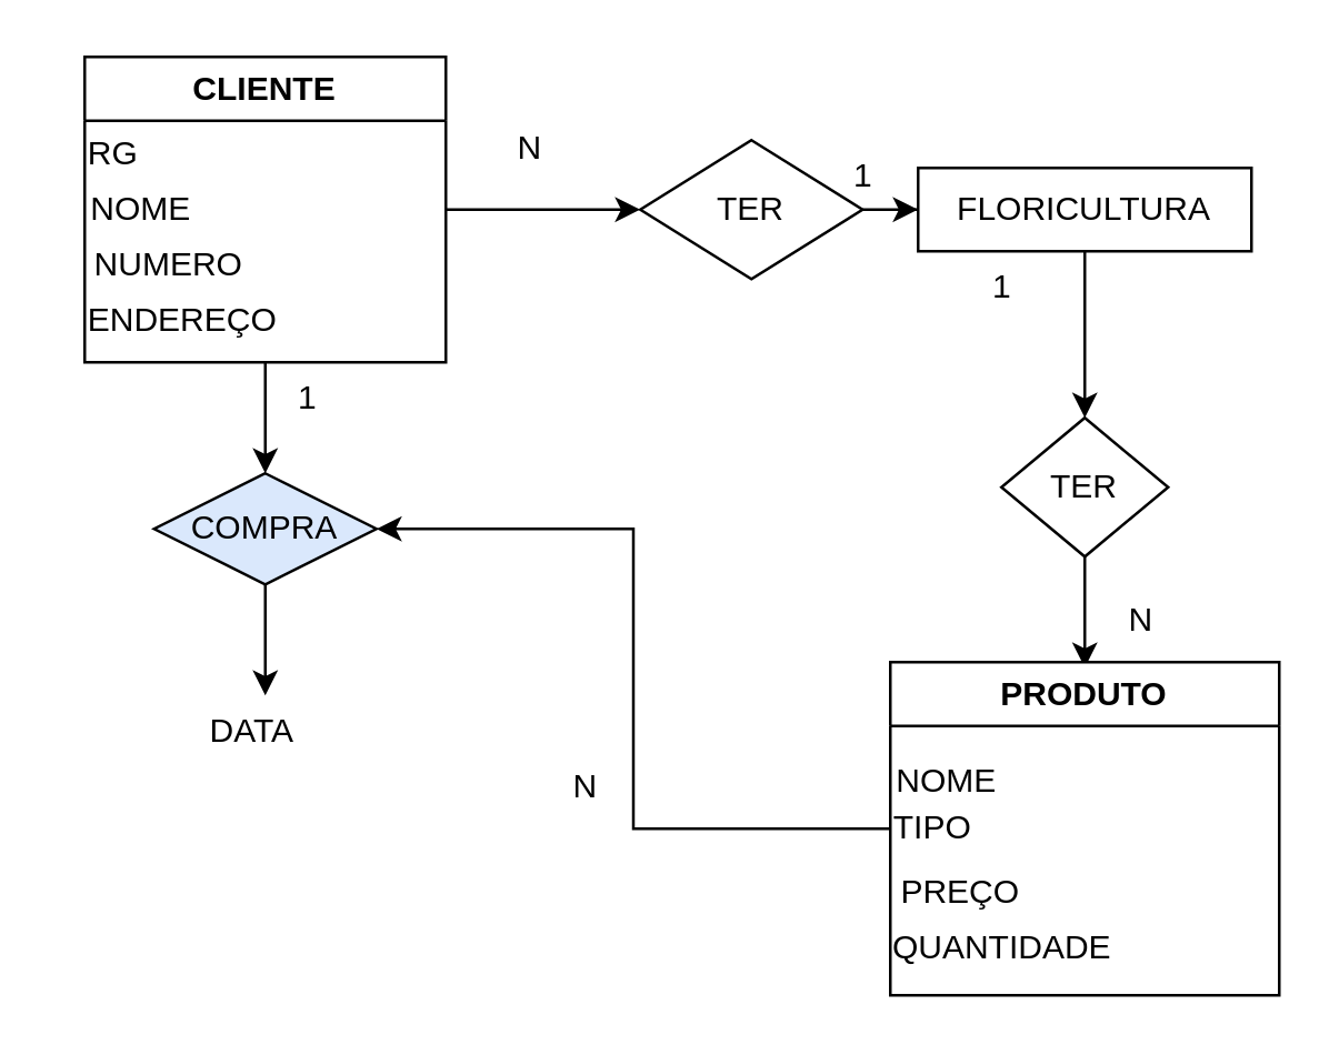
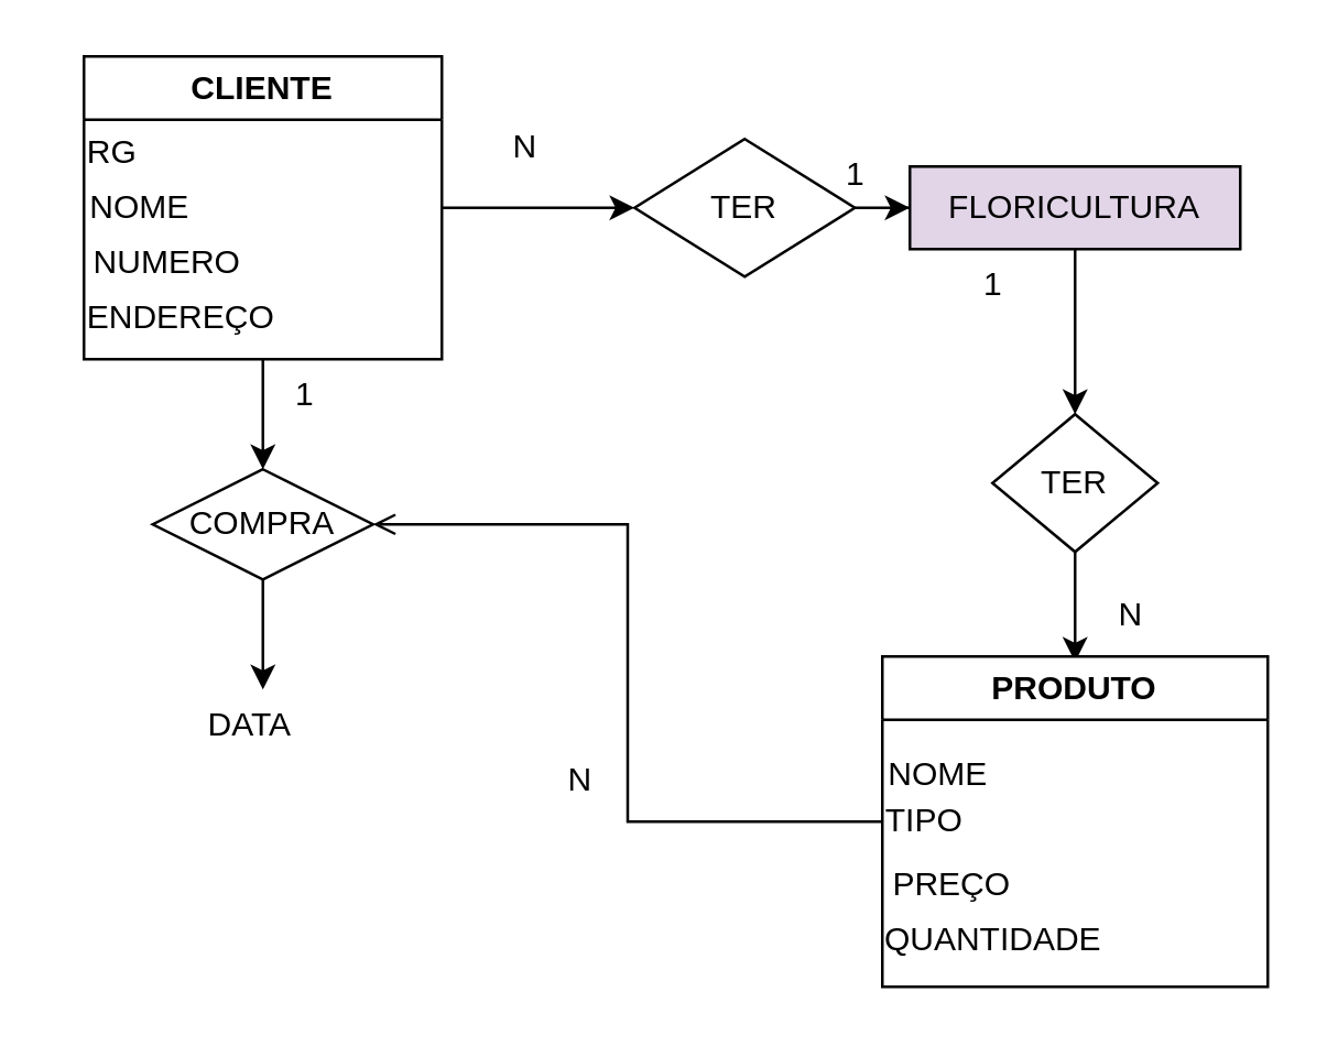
  <mxCell id="0" />
  <mxCell id="1" parent="0" />
  <mxCell id="2" style="edgeStyle=orthogonalEdgeStyle;rounded=0;orthogonalLoop=1;jettySize=auto;html=1;exitX=1;exitY=0.5;exitDx=0;exitDy=0;" edge="1" parent="1" source="4" target="10"><mxGeometry relative="1" as="geometry"><mxPoint x="270" y="75" as="targetPoint" /></mxGeometry></mxCell>
  <mxCell id="3" style="edgeStyle=orthogonalEdgeStyle;rounded=0;orthogonalLoop=1;jettySize=auto;html=1;exitX=0.5;exitY=1;exitDx=0;exitDy=0;" edge="1" parent="1" source="4"><mxGeometry relative="1" as="geometry"><mxPoint x="95" y="170" as="targetPoint" /></mxGeometry></mxCell>
  <mxCell id="4" value="CLIENTE" style="swimlane;whiteSpace=wrap;html=1;" vertex="1" parent="1"><mxGeometry x="30" y="20" width="130" height="110" as="geometry" /></mxCell>
  <mxCell id="5" value="&lt;div&gt;RG&lt;/div&gt;" style="text;html=1;align=center;verticalAlign=middle;resizable=0;points=[];autosize=1;strokeColor=none;fillColor=none;" vertex="1" parent="4"><mxGeometry x="-10" y="20" width="40" height="30" as="geometry" /></mxCell>
  <mxCell id="6" value="NOME" style="text;html=1;align=center;verticalAlign=middle;resizable=0;points=[];autosize=1;strokeColor=none;fillColor=none;" vertex="1" parent="4"><mxGeometry x="-10" y="40" width="60" height="30" as="geometry" /></mxCell>
  <mxCell id="7" value="NUMERO" style="text;html=1;align=center;verticalAlign=middle;resizable=0;points=[];autosize=1;strokeColor=none;fillColor=none;" vertex="1" parent="4"><mxGeometry x="-10" y="60" width="80" height="30" as="geometry" /></mxCell>
  <mxCell id="8" value="ENDEREÇO" style="text;html=1;align=center;verticalAlign=middle;resizable=0;points=[];autosize=1;strokeColor=none;fillColor=none;" vertex="1" parent="4"><mxGeometry x="-10" y="80" width="90" height="30" as="geometry" /></mxCell>
  <mxCell id="9" style="edgeStyle=orthogonalEdgeStyle;rounded=0;orthogonalLoop=1;jettySize=auto;html=1;exitX=1;exitY=0.5;exitDx=0;exitDy=0;" edge="1" parent="1" source="10" target="12"><mxGeometry relative="1" as="geometry"><mxPoint x="390" y="75" as="targetPoint" /></mxGeometry></mxCell>
  <mxCell id="10" value="TER" style="rhombus;whiteSpace=wrap;html=1;" vertex="1" parent="1"><mxGeometry x="230" y="50" width="80" height="50" as="geometry" /></mxCell>
  <mxCell id="11" style="edgeStyle=orthogonalEdgeStyle;rounded=0;orthogonalLoop=1;jettySize=auto;html=1;exitX=0.5;exitY=1;exitDx=0;exitDy=0;" edge="1" parent="1" source="12"><mxGeometry relative="1" as="geometry"><mxPoint x="390" y="150" as="targetPoint" /></mxGeometry></mxCell>
- <mxCell id="12" value="FLORICULTURA" style="rounded=0;whiteSpace=wrap;html=1;" vertex="1" parent="1"><mxGeometry x="330" y="60" width="120" height="30" as="geometry" /></mxCell>
+ <mxCell id="12" value="FLORICULTURA" style="rounded=0;whiteSpace=wrap;html=1;fillColor=#e1d5e7;" vertex="1" parent="1"><mxGeometry x="330" y="60" width="120" height="30" as="geometry" /></mxCell>
  <mxCell id="13" style="edgeStyle=orthogonalEdgeStyle;rounded=0;orthogonalLoop=1;jettySize=auto;html=1;exitX=0.5;exitY=1;exitDx=0;exitDy=0;" edge="1" parent="1" source="14"><mxGeometry relative="1" as="geometry"><mxPoint x="390" y="240" as="targetPoint" /></mxGeometry></mxCell>
  <mxCell id="14" value="TER" style="rhombus;whiteSpace=wrap;html=1;" vertex="1" parent="1"><mxGeometry x="360" y="150" width="60" height="50" as="geometry" /></mxCell>
- <mxCell id="15" style="edgeStyle=orthogonalEdgeStyle;rounded=0;orthogonalLoop=1;jettySize=auto;html=1;exitX=0;exitY=0.5;exitDx=0;exitDy=0;entryX=1;entryY=0.5;entryDx=0;entryDy=0;" edge="1" parent="1" source="16" target="22"><mxGeometry relative="1" as="geometry" /></mxCell>
+ <mxCell id="15" style="edgeStyle=orthogonalEdgeStyle;rounded=0;orthogonalLoop=1;jettySize=auto;html=1;exitX=0;exitY=0.5;exitDx=0;exitDy=0;entryX=1;entryY=0.5;entryDx=0;entryDy=0;endArrow=open;" edge="1" parent="1" source="16" target="22"><mxGeometry relative="1" as="geometry" /></mxCell>
  <mxCell id="16" value="PRODUTO" style="swimlane;whiteSpace=wrap;html=1;" vertex="1" parent="1"><mxGeometry x="320" y="238" width="140" height="120" as="geometry" /></mxCell>
  <mxCell id="17" value="TIPO" style="text;html=1;align=center;verticalAlign=middle;resizable=0;points=[];autosize=1;strokeColor=none;fillColor=none;" vertex="1" parent="16"><mxGeometry x="-10" y="45" width="50" height="30" as="geometry" /></mxCell>
  <mxCell id="18" value="QUANTIDADE" style="text;html=1;align=center;verticalAlign=middle;resizable=0;points=[];autosize=1;strokeColor=none;fillColor=none;" vertex="1" parent="16"><mxGeometry x="-10" y="88" width="100" height="30" as="geometry" /></mxCell>
  <mxCell id="19" value="PREÇO" style="text;html=1;align=center;verticalAlign=middle;resizable=0;points=[];autosize=1;strokeColor=none;fillColor=none;" vertex="1" parent="16"><mxGeometry x="-10" y="68" width="70" height="30" as="geometry" /></mxCell>
  <mxCell id="20" value="NOME" style="text;html=1;align=center;verticalAlign=middle;resizable=0;points=[];autosize=1;strokeColor=none;fillColor=none;" vertex="1" parent="16"><mxGeometry x="-10" y="28" width="60" height="30" as="geometry" /></mxCell>
  <mxCell id="21" style="edgeStyle=orthogonalEdgeStyle;rounded=0;orthogonalLoop=1;jettySize=auto;html=1;exitX=0.5;exitY=1;exitDx=0;exitDy=0;" edge="1" parent="1" source="22"><mxGeometry relative="1" as="geometry"><mxPoint x="95" y="250" as="targetPoint" /></mxGeometry></mxCell>
- <mxCell id="22" value="COMPRA" style="rhombus;whiteSpace=wrap;html=1;fillColor=#dae8fc;" vertex="1" parent="1"><mxGeometry x="55" y="170" width="80" height="40" as="geometry" /></mxCell>
+ <mxCell id="22" value="COMPRA" style="rhombus;whiteSpace=wrap;html=1;" vertex="1" parent="1"><mxGeometry x="55" y="170" width="80" height="40" as="geometry" /></mxCell>
  <mxCell id="23" value="1" style="text;html=1;align=center;verticalAlign=middle;resizable=0;points=[];autosize=1;strokeColor=none;fillColor=none;" vertex="1" parent="1"><mxGeometry x="95" y="128" width="30" height="30" as="geometry" /></mxCell>
  <mxCell id="24" value="N" style="text;html=1;align=center;verticalAlign=middle;resizable=0;points=[];autosize=1;strokeColor=none;fillColor=none;" vertex="1" parent="1"><mxGeometry x="195" y="268" width="30" height="30" as="geometry" /></mxCell>
  <mxCell id="25" value="N" style="text;html=1;align=center;verticalAlign=middle;resizable=0;points=[];autosize=1;strokeColor=none;fillColor=none;" vertex="1" parent="1"><mxGeometry x="395" y="208" width="30" height="30" as="geometry" /></mxCell>
  <mxCell id="26" value="1" style="text;html=1;align=center;verticalAlign=middle;resizable=0;points=[];autosize=1;strokeColor=none;fillColor=none;" vertex="1" parent="1"><mxGeometry x="345" y="88" width="30" height="30" as="geometry" /></mxCell>
  <mxCell id="27" value="1" style="text;html=1;align=center;verticalAlign=middle;resizable=0;points=[];autosize=1;strokeColor=none;fillColor=none;" vertex="1" parent="1"><mxGeometry x="295" y="48" width="30" height="30" as="geometry" /></mxCell>
  <mxCell id="28" value="N" style="text;html=1;align=center;verticalAlign=middle;resizable=0;points=[];autosize=1;strokeColor=none;fillColor=none;" vertex="1" parent="1"><mxGeometry x="175" y="38" width="30" height="30" as="geometry" /></mxCell>
  <mxCell id="29" value="DATA" style="text;html=1;align=center;verticalAlign=middle;resizable=0;points=[];autosize=1;strokeColor=none;fillColor=none;" vertex="1" parent="1"><mxGeometry x="65" y="248" width="50" height="30" as="geometry" /></mxCell>
